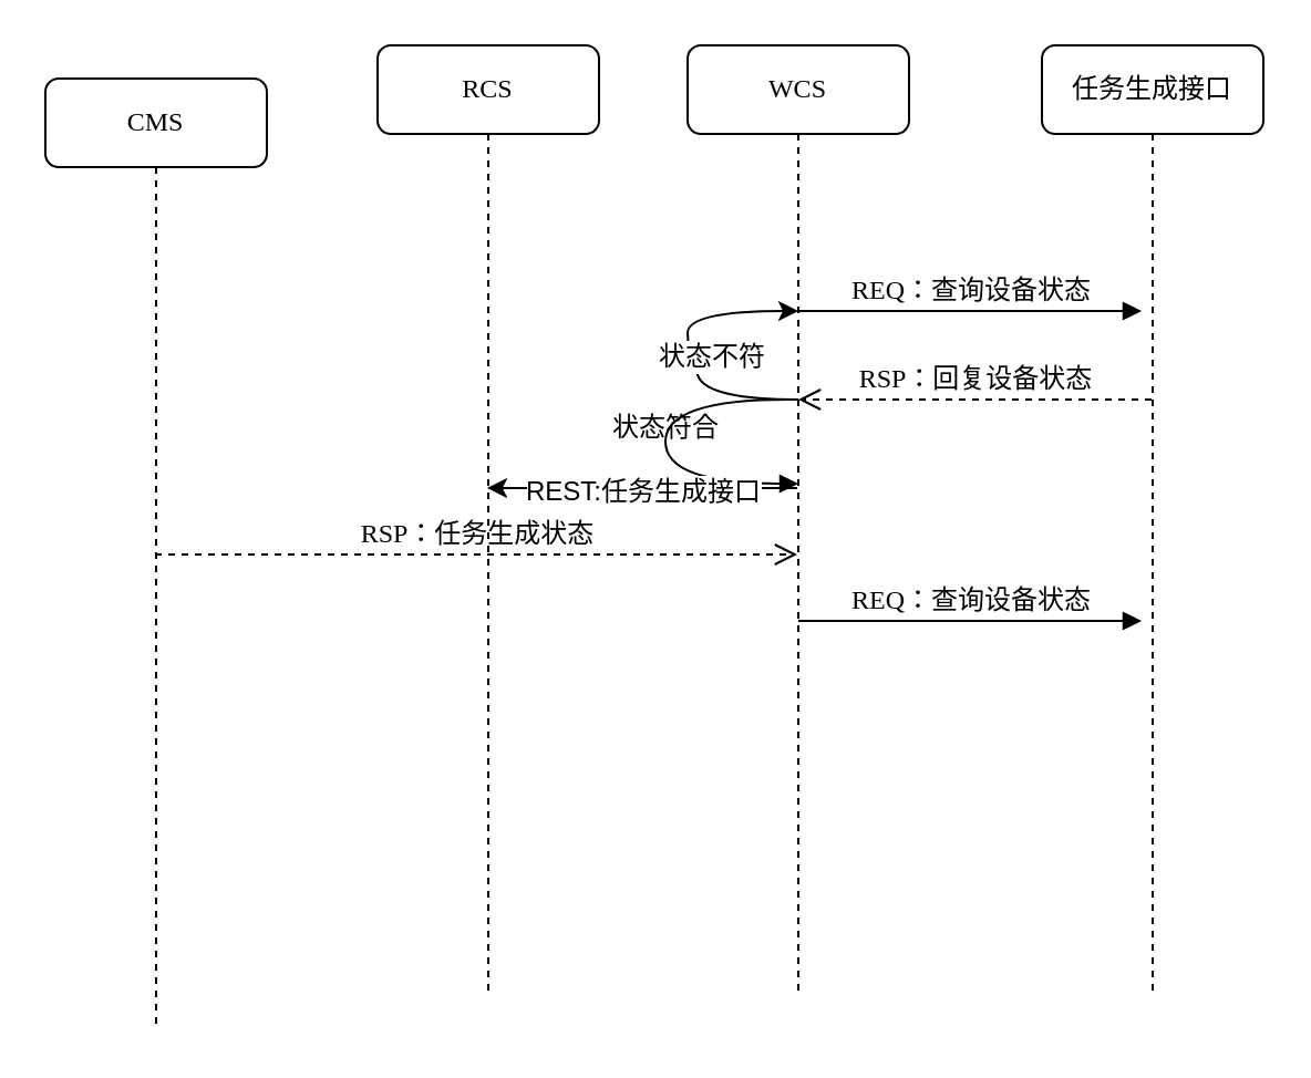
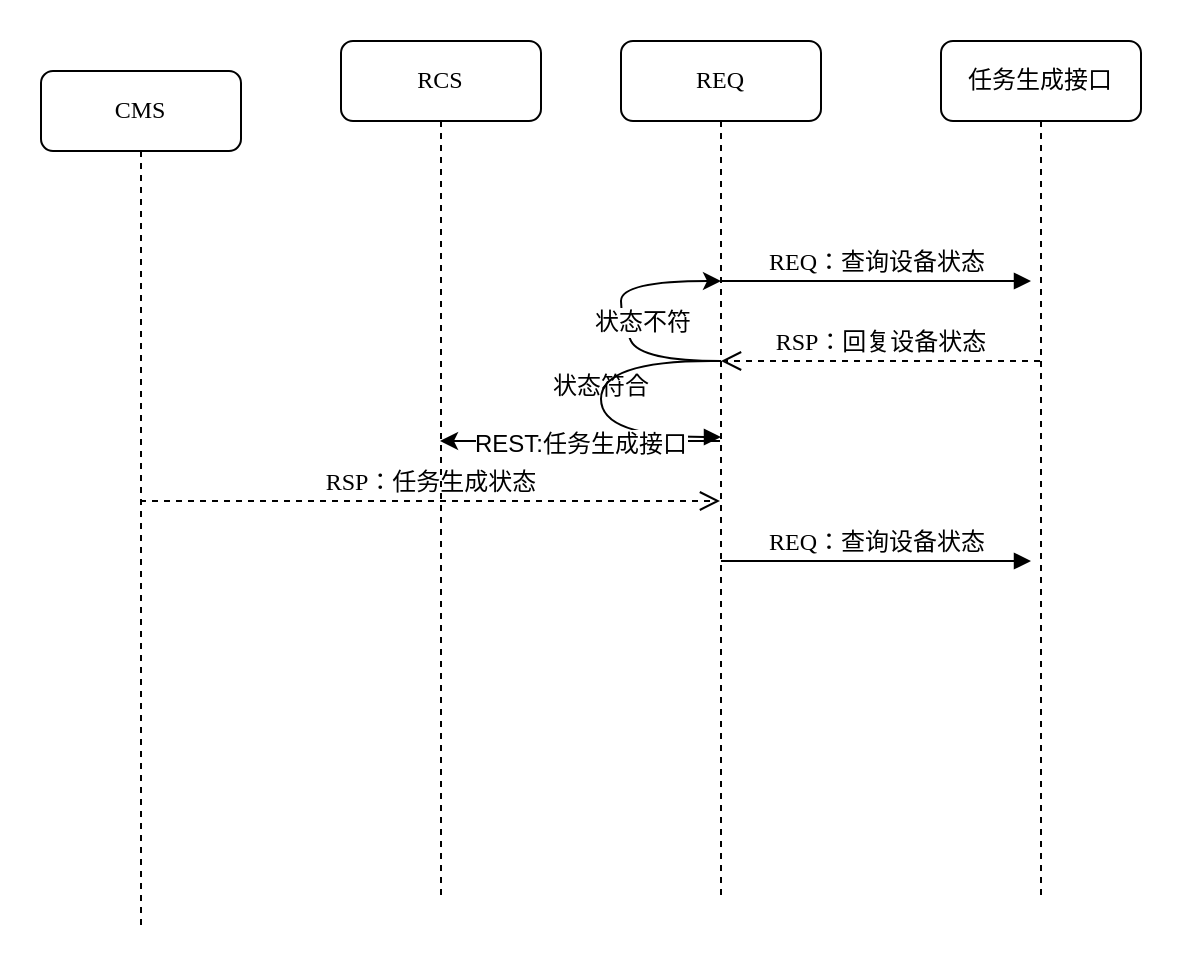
  <mxCell id="0" />
  <mxCell id="1" parent="0" />
- <mxCell id="2" value="WCS" style="shape=umlLifeline;perimeter=lifelinePerimeter;whiteSpace=wrap;html=1;container=1;collapsible=0;recursiveResize=0;outlineConnect=0;rounded=1;shadow=0;comic=0;labelBackgroundColor=none;strokeWidth=1;fontFamily=Verdana;fontSize=12;align=center;" vertex="1" parent="1"><mxGeometry x="310" y="20" width="100" height="430" as="geometry" /></mxCell>
+ <mxCell id="2" value="REQ" style="shape=umlLifeline;perimeter=lifelinePerimeter;whiteSpace=wrap;html=1;container=1;collapsible=0;recursiveResize=0;outlineConnect=0;rounded=1;shadow=0;comic=0;labelBackgroundColor=none;strokeWidth=1;fontFamily=Verdana;fontSize=12;align=center;" vertex="1" parent="1"><mxGeometry x="310" y="20" width="100" height="430" as="geometry" /></mxCell>
  <mxCell id="3" value="" style="curved=1;endArrow=classic;html=1;rounded=0;" edge="1" parent="2"><mxGeometry width="50" height="50" relative="1" as="geometry"><mxPoint x="50" y="160" as="sourcePoint" /><mxPoint x="50" y="120" as="targetPoint" /><Array as="points"><mxPoint x="10" y="160" /><mxPoint y="140" /><mxPoint y="120" /></Array></mxGeometry></mxCell>
  <mxCell id="4" value="&lt;font style=&quot;font-size: 12px;&quot;&gt;状态不符&lt;/font&gt;" style="edgeLabel;html=1;align=center;verticalAlign=middle;resizable=0;points=[];" vertex="1" connectable="0" parent="3"><mxGeometry x="-0.592" y="-5" relative="1" as="geometry"><mxPoint x="-13" y="-15" as="offset" /></mxGeometry></mxCell>
  <mxCell id="5" value="状态符合" style="html=1;verticalAlign=bottom;endArrow=block;labelBackgroundColor=none;fontFamily=Verdana;fontSize=12;elbow=vertical;edgeStyle=orthogonalEdgeStyle;curved=1;entryX=1;entryY=0.286;entryPerimeter=0;exitX=1.038;exitY=0.345;exitPerimeter=0;" edge="1" parent="2"><mxGeometry relative="1" as="geometry"><mxPoint x="45" y="160" as="sourcePoint" /><mxPoint x="50" y="198" as="targetPoint" /><Array as="points"><mxPoint x="-10" y="160" /><mxPoint x="-10" y="198" /></Array></mxGeometry></mxCell>
  <mxCell id="6" value="REQ：查询设备状态" style="html=1;verticalAlign=bottom;endArrow=block;entryX=0;entryY=0;labelBackgroundColor=none;fontFamily=Verdana;fontSize=12;edgeStyle=elbowEdgeStyle;elbow=vertical;" edge="1" parent="2"><mxGeometry relative="1" as="geometry"><mxPoint x="50" y="260" as="sourcePoint" /><mxPoint x="205" y="260.0" as="targetPoint" /></mxGeometry></mxCell>
  <mxCell id="7" value="任务生成接口" style="shape=umlLifeline;perimeter=lifelinePerimeter;whiteSpace=wrap;html=1;container=1;collapsible=0;recursiveResize=0;outlineConnect=0;rounded=1;shadow=0;comic=0;labelBackgroundColor=none;strokeWidth=1;fontFamily=Verdana;fontSize=12;align=center;" vertex="1" parent="1"><mxGeometry x="470" y="20" width="100" height="430" as="geometry" /></mxCell>
  <mxCell id="8" value="RCS" style="shape=umlLifeline;perimeter=lifelinePerimeter;whiteSpace=wrap;html=1;container=1;collapsible=0;recursiveResize=0;outlineConnect=0;rounded=1;shadow=0;comic=0;labelBackgroundColor=none;strokeWidth=1;fontFamily=Verdana;fontSize=12;align=center;" vertex="1" parent="1"><mxGeometry x="170" y="20" width="100" height="430" as="geometry" /></mxCell>
  <mxCell id="9" value="" style="endArrow=classic;html=1;rounded=0;" edge="1" parent="8" target="8"><mxGeometry width="50" height="50" relative="1" as="geometry"><mxPoint x="189.5" y="200" as="sourcePoint" /><mxPoint x="49.5" y="200" as="targetPoint" /></mxGeometry></mxCell>
  <mxCell id="10" value="&lt;font style=&quot;font-size: 12px;&quot;&gt;REST:任务生成接口&lt;/font&gt;" style="edgeLabel;html=1;align=center;verticalAlign=middle;resizable=0;points=[];" vertex="1" connectable="0" parent="9"><mxGeometry x="-0.001" y="1" relative="1" as="geometry"><mxPoint as="offset" /></mxGeometry></mxCell>
  <mxCell id="11" value="RSP：任务生成状态" style="html=1;verticalAlign=bottom;endArrow=open;dashed=1;endSize=8;labelBackgroundColor=none;fontFamily=Verdana;fontSize=12;edgeStyle=elbowEdgeStyle;elbow=horizontal;" edge="1" parent="8" source="14"><mxGeometry relative="1" as="geometry"><mxPoint x="189.5" y="230" as="targetPoint" /><Array as="points"><mxPoint x="-80" y="230" /><mxPoint x="215.5" y="285" /></Array><mxPoint x="50" y="230" as="sourcePoint" /></mxGeometry></mxCell>
  <mxCell id="12" value="RSP：回复设备状态" style="html=1;verticalAlign=bottom;endArrow=open;dashed=1;endSize=8;labelBackgroundColor=none;fontFamily=Verdana;fontSize=12;edgeStyle=elbowEdgeStyle;elbow=horizontal;" edge="1" parent="1"><mxGeometry relative="1" as="geometry"><mxPoint x="360" y="180" as="targetPoint" /><Array as="points"><mxPoint x="435" y="180" /><mxPoint x="465" y="180" /></Array><mxPoint x="519.5" y="180" as="sourcePoint" /></mxGeometry></mxCell>
  <mxCell id="13" value="REQ：查询设备状态" style="html=1;verticalAlign=bottom;endArrow=block;entryX=0;entryY=0;labelBackgroundColor=none;fontFamily=Verdana;fontSize=12;edgeStyle=elbowEdgeStyle;elbow=vertical;" edge="1" parent="1" source="2"><mxGeometry relative="1" as="geometry"><mxPoint x="365" y="140" as="sourcePoint" /><mxPoint x="515" y="140" as="targetPoint" /></mxGeometry></mxCell>
  <mxCell id="14" value="CMS" style="shape=umlLifeline;perimeter=lifelinePerimeter;whiteSpace=wrap;html=1;container=1;collapsible=0;recursiveResize=0;outlineConnect=0;rounded=1;shadow=0;comic=0;labelBackgroundColor=none;strokeWidth=1;fontFamily=Verdana;fontSize=12;align=center;" vertex="1" parent="1"><mxGeometry x="20" y="35" width="100" height="430" as="geometry" /></mxCell>
